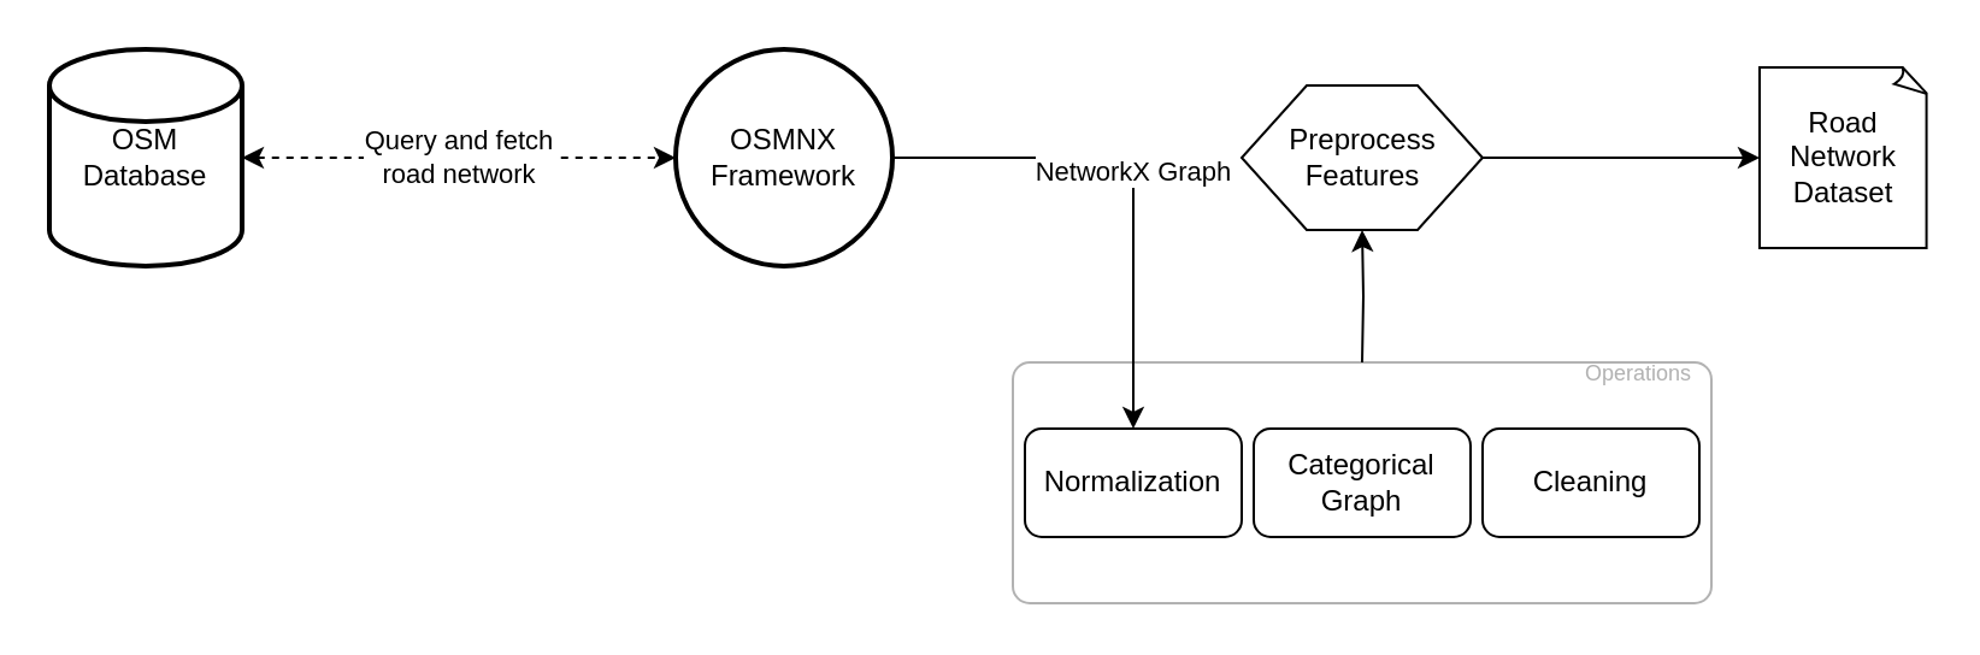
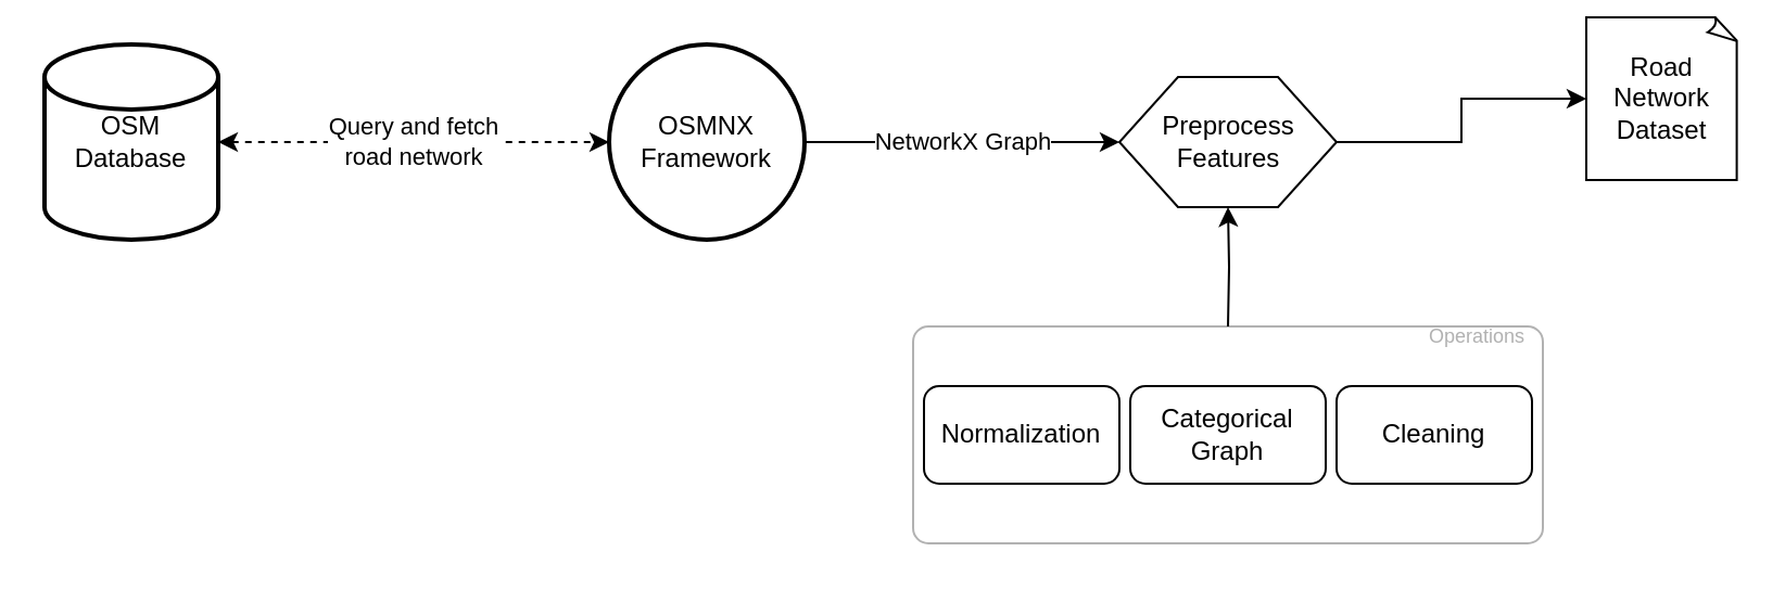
  <mxCell id="0" />
  <mxCell id="1" parent="0" />
  <mxCell id="2" value="" style="rounded=1;whiteSpace=wrap;html=1;absoluteArcSize=1;arcSize=14;strokeWidth=1;opacity=30;" vertex="1" parent="1"><mxGeometry x="420" y="150" width="290" height="100" as="geometry" /></mxCell>
  <mxCell id="3" value="Query and fetch &lt;br&gt;road network" style="edgeStyle=orthogonalEdgeStyle;rounded=0;orthogonalLoop=1;jettySize=auto;html=1;entryX=0;entryY=0.5;entryDx=0;entryDy=0;startArrow=classic;startFill=1;dashed=1;" edge="1" parent="1" source="4" target="6"><mxGeometry relative="1" as="geometry" /></mxCell>
  <mxCell id="4" value="OSM Database" style="strokeWidth=2;html=1;shape=mxgraph.flowchart.database;whiteSpace=wrap;" vertex="1" parent="1"><mxGeometry x="20" y="20" width="80" height="90" as="geometry" /></mxCell>
- <mxCell id="5" value="NetworkX Graph" style="edgeStyle=orthogonalEdgeStyle;rounded=0;orthogonalLoop=1;jettySize=auto;html=1;" edge="1" parent="1" source="6" target="11"><mxGeometry relative="1" as="geometry" /></mxCell>
+ <mxCell id="5" value="NetworkX Graph" style="edgeStyle=orthogonalEdgeStyle;rounded=0;orthogonalLoop=1;jettySize=auto;html=1;entryX=0;entryY=0.5;entryDx=0;entryDy=0;" edge="1" parent="1" source="6" target="8"><mxGeometry relative="1" as="geometry" /></mxCell>
  <mxCell id="6" value="OSMNX&lt;br&gt;Framework" style="ellipse;whiteSpace=wrap;html=1;absoluteArcSize=1;arcSize=14;strokeWidth=2;" vertex="1" parent="1"><mxGeometry x="280" y="20" width="90" height="90" as="geometry" /></mxCell>
  <mxCell id="7" style="edgeStyle=orthogonalEdgeStyle;rounded=0;orthogonalLoop=1;jettySize=auto;html=1;" edge="1" parent="1" source="8" target="9"><mxGeometry relative="1" as="geometry"><mxPoint x="480" y="65" as="targetPoint" /></mxGeometry></mxCell>
  <mxCell id="8" value="Preprocess&lt;br&gt;Features" style="verticalLabelPosition=middle;verticalAlign=middle;html=1;shape=hexagon;perimeter=hexagonPerimeter2;arcSize=6;size=0.27;labelPosition=center;align=center;" vertex="1" parent="1"><mxGeometry x="515" y="35" width="100" height="60" as="geometry" /></mxCell>
- <mxCell id="9" value="Road Network Dataset" style="whiteSpace=wrap;html=1;shape=mxgraph.basic.document" vertex="1" parent="1"><mxGeometry x="730" y="27.5" width="70" height="75" as="geometry" /></mxCell>
+ <mxCell id="9" value="Road Network Dataset" style="whiteSpace=wrap;html=1;shape=mxgraph.basic.document" vertex="1" parent="1"><mxGeometry x="730" y="7.5" width="70" height="75" as="geometry" /></mxCell>
  <mxCell id="10" style="edgeStyle=orthogonalEdgeStyle;rounded=0;orthogonalLoop=1;jettySize=auto;html=1;entryX=0.5;entryY=1;entryDx=0;entryDy=0;startArrow=none;startFill=0;" edge="1" parent="1" target="8"><mxGeometry relative="1" as="geometry"><mxPoint x="565" y="150" as="sourcePoint" /></mxGeometry></mxCell>
  <mxCell id="11" value="Normalization" style="rounded=1;whiteSpace=wrap;html=1;absoluteArcSize=1;arcSize=14;strokeWidth=1;" vertex="1" parent="1"><mxGeometry x="425" y="177.5" width="90" height="45" as="geometry" /></mxCell>
  <mxCell id="12" value="Categorical Graph" style="rounded=1;whiteSpace=wrap;html=1;absoluteArcSize=1;arcSize=14;strokeWidth=1;" vertex="1" parent="1"><mxGeometry x="520" y="177.5" width="90" height="45" as="geometry" /></mxCell>
  <mxCell id="13" value="Cleaning" style="rounded=1;whiteSpace=wrap;html=1;absoluteArcSize=1;arcSize=14;strokeWidth=1;" vertex="1" parent="1"><mxGeometry x="615" y="177.5" width="90" height="45" as="geometry" /></mxCell>
  <mxCell id="14" value="Operations" style="text;html=1;strokeColor=none;fillColor=none;align=center;verticalAlign=middle;whiteSpace=wrap;rounded=0;opacity=30;textOpacity=30;fontSize=9;" vertex="1" parent="1"><mxGeometry x="650" y="140" width="60" height="30" as="geometry" /></mxCell>
